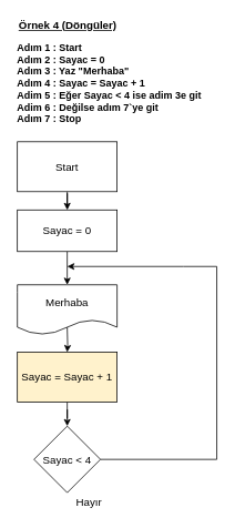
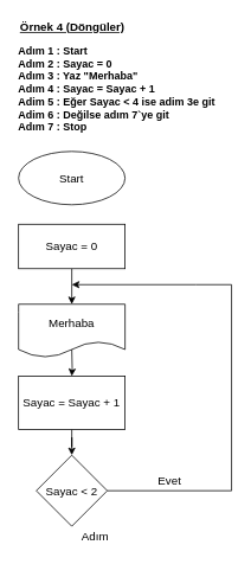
  <mxCell id="0" />
  <mxCell id="1" parent="0" />
  <mxCell id="2" value="Örnek 4 (Döngüler)&lt;br style=&quot;font-size: 13px;&quot;&gt;" style="text;html=1;align=left;verticalAlign=middle;resizable=0;points=[];autosize=1;strokeColor=none;fillColor=none;fontStyle=5;fontSize=13;" vertex="1" parent="1"><mxGeometry x="20" y="20" width="130" height="20" as="geometry" /></mxCell>
  <mxCell id="3" value="Adım 1 : Start&lt;br&gt;Adım 2 : Sayac = 0&lt;br&gt;Adım 3 : Yaz &quot;Merhaba&quot;&lt;br&gt;Adım 4 : Sayac = Sayac + 1&lt;br&gt;Adim 5 : Eğer Sayac &amp;lt; 4 ise adim 3e git&lt;br&gt;Adim 6 : Değilse adım 7`ye git&lt;br&gt;Adım 7 : Stop" style="text;html=1;align=left;verticalAlign=middle;resizable=0;points=[];autosize=1;strokeColor=none;fillColor=none;fontStyle=1;spacing=0;horizontal=1;" vertex="1" parent="1"><mxGeometry x="20" y="50" width="240" height="100" as="geometry" /></mxCell>
- <mxCell id="4" value="" style="edgeStyle=orthogonalEdgeStyle;rounded=0;orthogonalLoop=1;jettySize=auto;html=1;fontSize=13;" edge="1" parent="1" source="5" target="7"><mxGeometry relative="1" as="geometry" /></mxCell>
- <mxCell id="5" value="Start" style="whiteSpace=wrap;html=1;fontSize=13;rounded=0;" vertex="1" parent="1"><mxGeometry x="20" y="170" width="120" height="60" as="geometry" /></mxCell>
+ <mxCell id="5" value="Start" style="ellipse;whiteSpace=wrap;html=1;fontSize=13;" vertex="1" parent="1"><mxGeometry x="20" y="170" width="120" height="60" as="geometry" /></mxCell>
  <mxCell id="6" value="" style="edgeStyle=orthogonalEdgeStyle;rounded=0;orthogonalLoop=1;jettySize=auto;html=1;fontSize=13;" edge="1" parent="1" source="7" target="9"><mxGeometry relative="1" as="geometry" /></mxCell>
  <mxCell id="7" value="Sayac = 0" style="rounded=0;whiteSpace=wrap;html=1;fontSize=13;" vertex="1" parent="1"><mxGeometry x="20" y="252" width="120" height="50" as="geometry" /></mxCell>
  <mxCell id="8" value="" style="edgeStyle=orthogonalEdgeStyle;rounded=0;orthogonalLoop=1;jettySize=auto;html=1;fontSize=13;" edge="1" parent="1" target="11"><mxGeometry relative="1" as="geometry"><mxPoint x="80" y="393" as="sourcePoint" /></mxGeometry></mxCell>
  <mxCell id="9" value="Merhaba" style="shape=document;whiteSpace=wrap;html=1;boundedLbl=1;fontSize=13;rounded=0;" vertex="1" parent="1"><mxGeometry x="20" y="342" width="120" height="60" as="geometry" /></mxCell>
  <mxCell id="10" value="" style="edgeStyle=orthogonalEdgeStyle;rounded=0;orthogonalLoop=1;jettySize=auto;html=1;fontSize=13;" edge="1" parent="1" source="11" target="13"><mxGeometry relative="1" as="geometry" /></mxCell>
- <mxCell id="11" value="Sayac = Sayac + 1" style="whiteSpace=wrap;html=1;fontSize=13;rounded=0;fillColor=#fff2cc;" vertex="1" parent="1"><mxGeometry x="20" y="423" width="120" height="60" as="geometry" /></mxCell>
+ <mxCell id="11" value="Sayac = Sayac + 1" style="whiteSpace=wrap;html=1;fontSize=13;rounded=0;" vertex="1" parent="1"><mxGeometry x="20" y="423" width="120" height="60" as="geometry" /></mxCell>
  <mxCell id="12" value="" style="edgeStyle=orthogonalEdgeStyle;rounded=0;orthogonalLoop=1;jettySize=auto;html=1;fontSize=13;" edge="1" parent="1" source="13"><mxGeometry relative="1" as="geometry"><mxPoint x="80" y="320" as="targetPoint" /><Array as="points"><mxPoint x="260" y="552" /><mxPoint x="260" y="320" /><mxPoint x="220" y="320" /></Array></mxGeometry></mxCell>
- <mxCell id="13" value="Sayac &amp;lt; 4" style="rhombus;whiteSpace=wrap;html=1;fontSize=13;rounded=0;" vertex="1" parent="1"><mxGeometry x="40" y="512" width="80" height="80" as="geometry" /></mxCell>
- <mxCell id="15" value="Hayır" style="text;html=1;align=center;verticalAlign=middle;resizable=0;points=[];autosize=1;strokeColor=none;fillColor=none;fontSize=13;" vertex="1" parent="1"><mxGeometry x="81" y="593" width="50" height="20" as="geometry" /></mxCell>
+ <mxCell id="13" value="Sayac &amp;lt; 2" style="rhombus;whiteSpace=wrap;html=1;fontSize=13;rounded=0;" vertex="1" parent="1"><mxGeometry x="40" y="512" width="80" height="80" as="geometry" /></mxCell>
+ <mxCell id="14" value="Evet" style="text;html=1;align=center;verticalAlign=middle;resizable=0;points=[];autosize=1;strokeColor=none;fillColor=none;fontSize=13;" vertex="1" parent="1"><mxGeometry x="170" y="530" width="40" height="20" as="geometry" /></mxCell>
+ <mxCell id="15" value="Adım" style="text;html=1;align=center;verticalAlign=middle;resizable=0;points=[];autosize=1;strokeColor=none;fillColor=none;fontSize=13;" vertex="1" parent="1"><mxGeometry x="81" y="593" width="50" height="20" as="geometry" /></mxCell>
